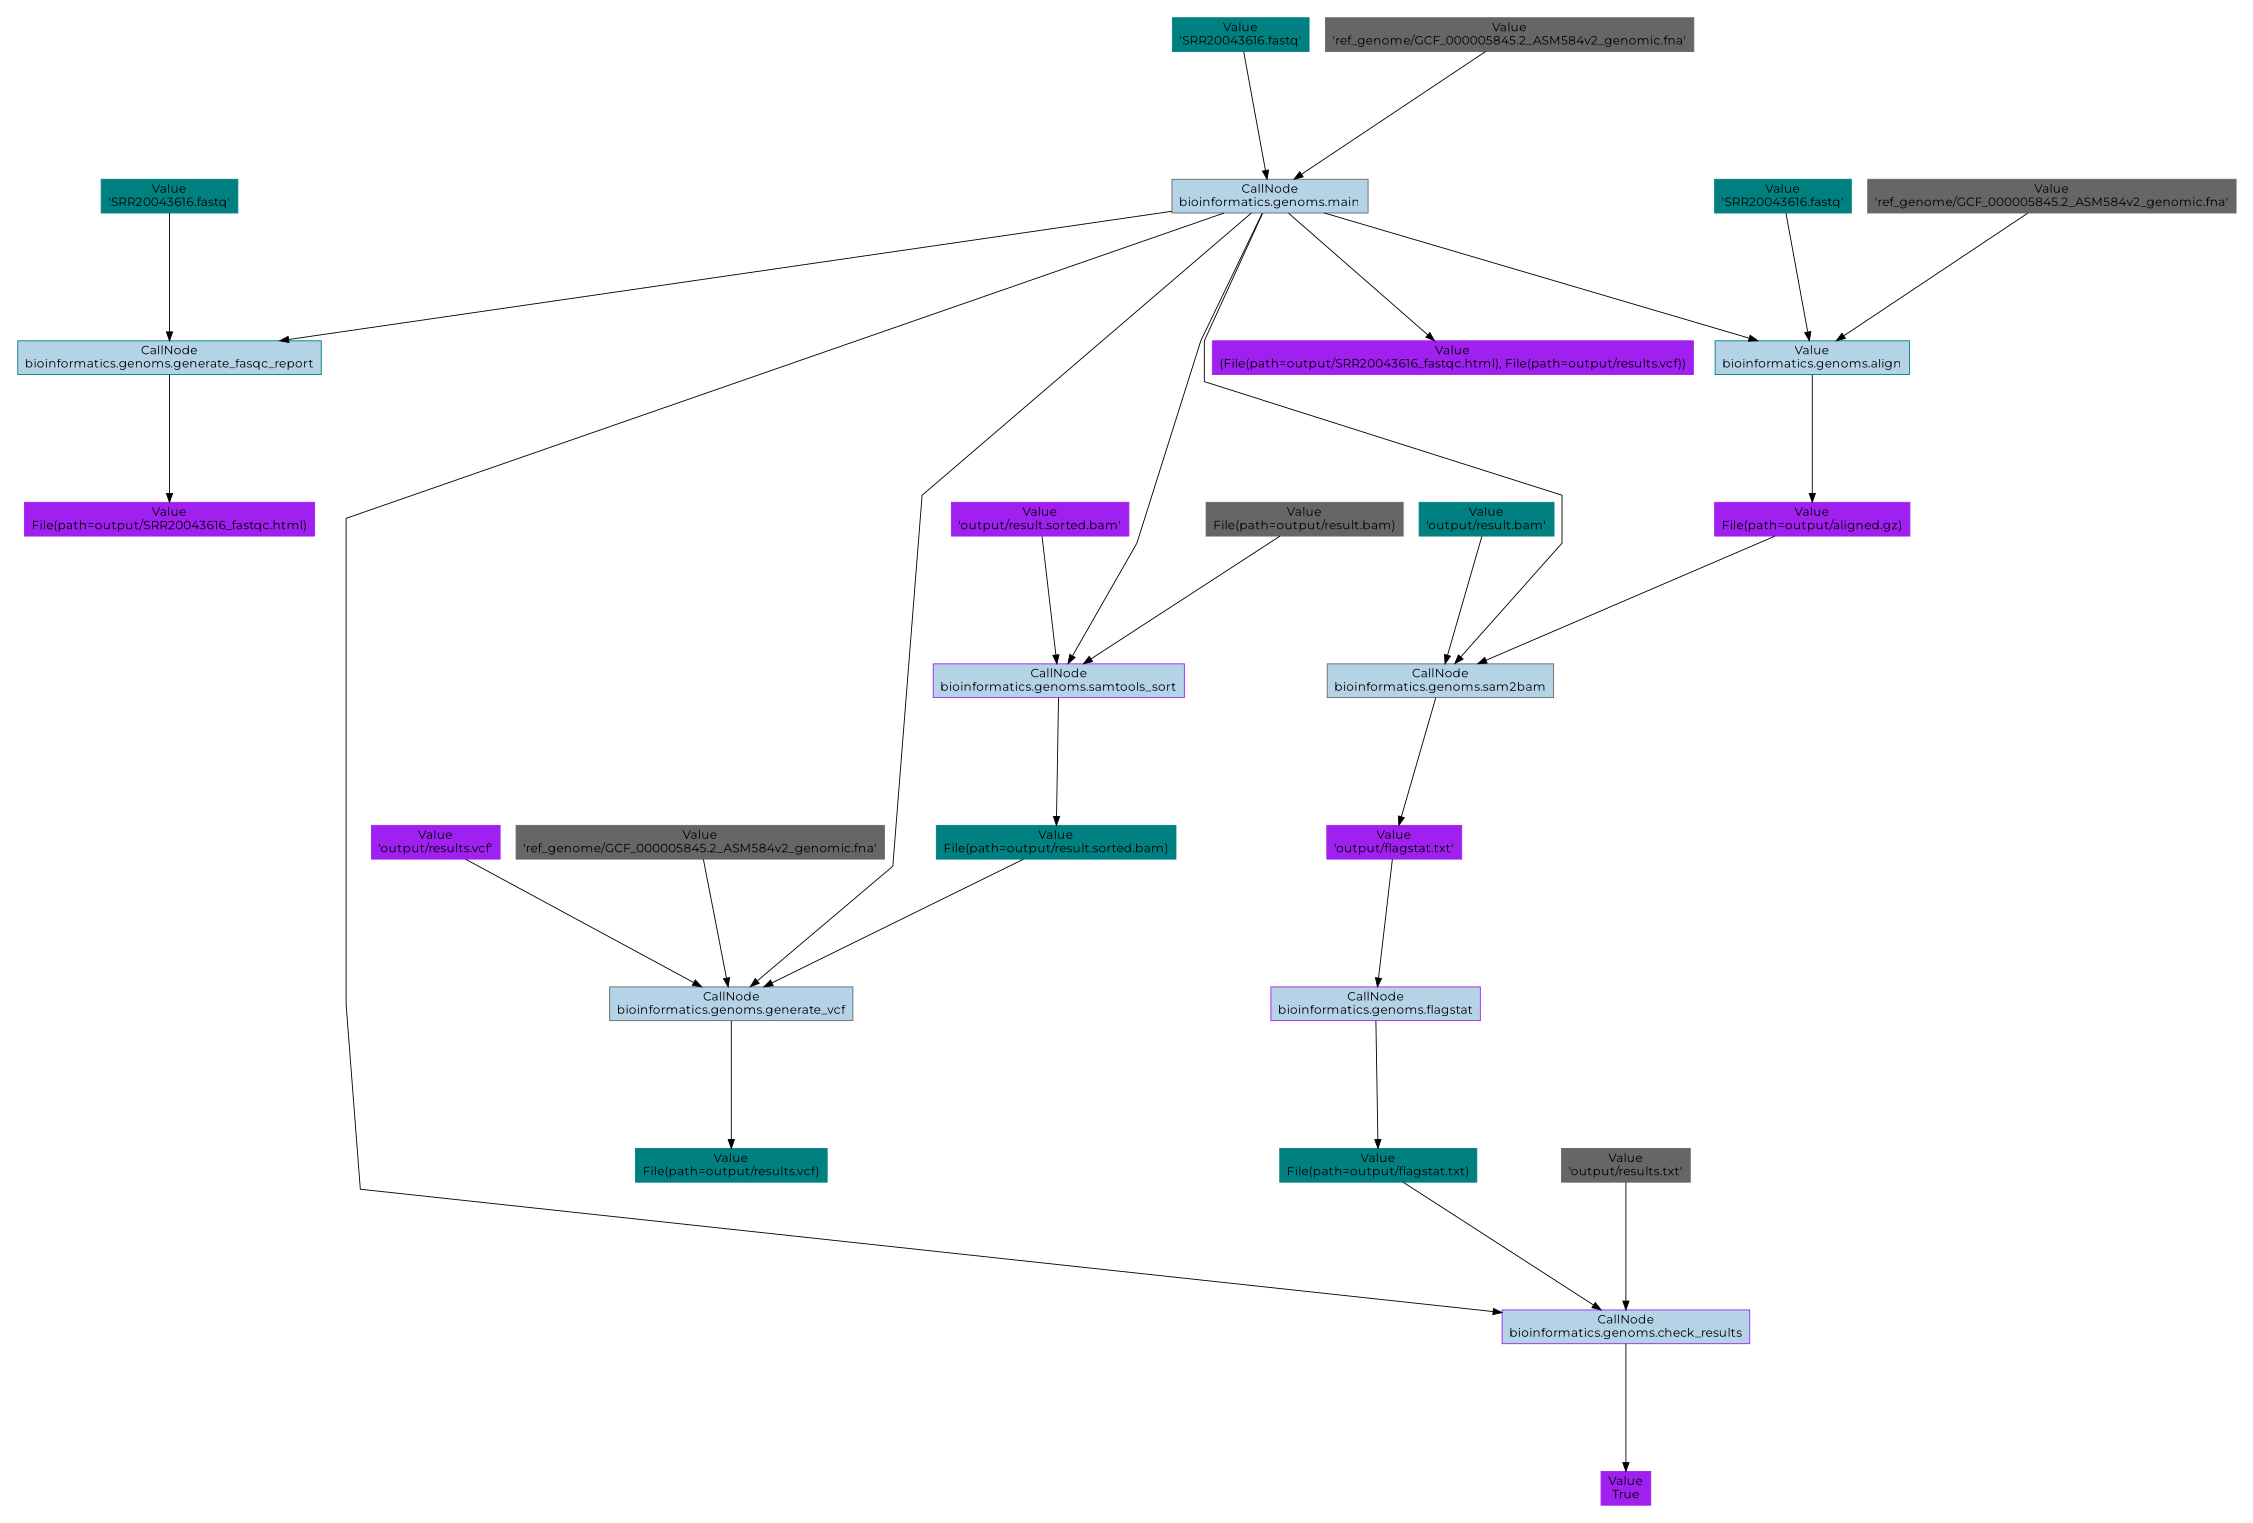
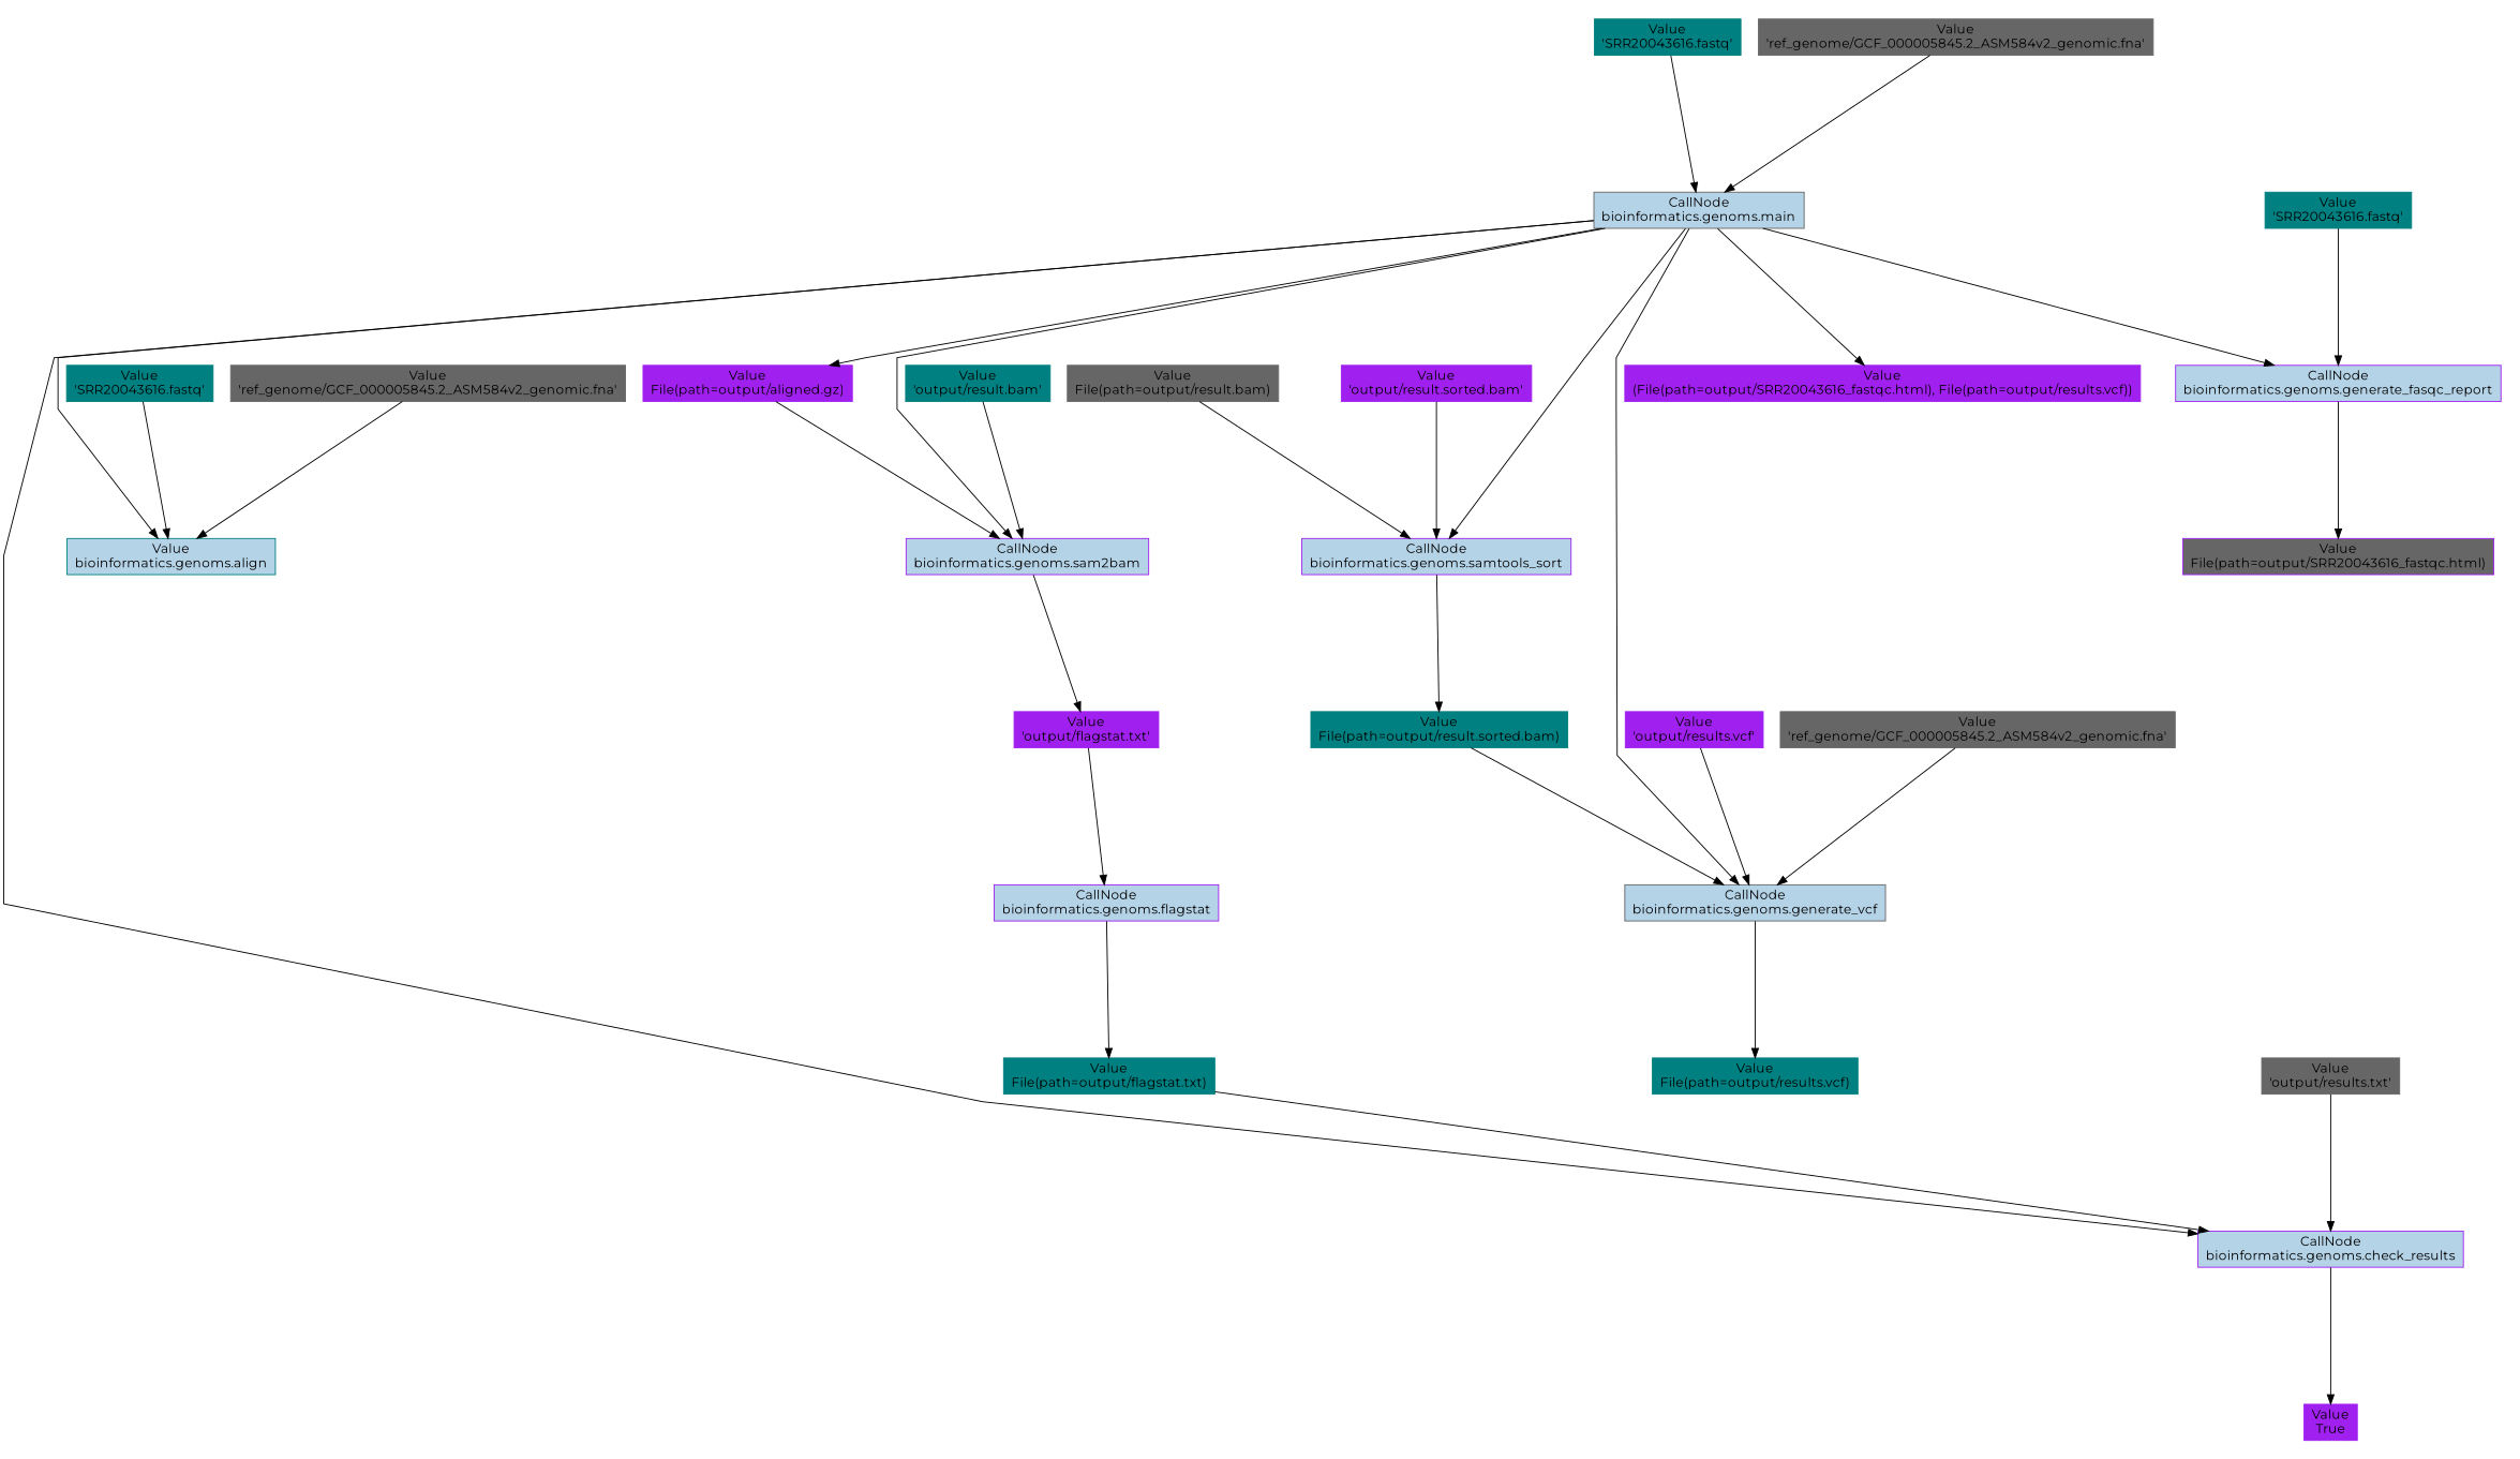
  digraph {
    clusterrank=local
    fontname=Montserrat
    rankdir=TB
    ranksep=2
    splines=polyline
    node [color=purple fontname=Montserrat shape=box style=filled]
    edge [fontname=Montserrat]
    n1 [color=teal fillcolor="#B5D3E7" height=0.52778 label="Value\nbioinformatics.genoms.align" width=2.5694]
    n2 [height=0.52778 label="Value\nFile(path=output/aligned.gz)" width=2.5694]
    n3 [color=gray40 height=0.52778 label="Value\n'ref_genome/GCF_000005845.2_ASM584v2_genomic.fna'" width=5.1528]
    n4 [color=teal height=0.52778 label="Value\n'SRR20043616.fastq'" width=2]
-   n5 [color=teal fillcolor="#B5D3E7" height=0.52778 label="CallNode\nbioinformatics.genoms.generate_fasqc_report" width=4.0694]
-   n6 [height=0.52778 label="Value\nFile(path=output/SRR20043616_fastqc.html)" width=3.9583]
+   n5 [fillcolor="#B5D3E7" height=0.52778 label="CallNode\nbioinformatics.genoms.generate_fasqc_report" width=4.0694]
+   n6 [height=0.52778 label="Value\nFile(path=output/SRR20043616_fastqc.html)" width=3.9583 fillcolor=gray40]
    n7 [color=teal height=0.52778 label="Value\n'SRR20043616.fastq'" width=2]
    n8 [color=gray40 fillcolor="#B5D3E7" height=0.52778 label="CallNode\nbioinformatics.genoms.main" width=2.5972]
    n9 [height=0.52778 label="Value\n(File(path=output/SRR20043616_fastqc.html), File(path=output/results.vcf))" width=6.5139]
    n10 [color=gray40 height=0.52778 label="Value\n'ref_genome/GCF_000005845.2_ASM584v2_genomic.fna'" width=5.1528]
    n11 [color=teal height=0.52778 label="Value\n'SRR20043616.fastq'" width=2]
-   n12 [color=gray40 fillcolor="#B5D3E7" height=0.52778 label="CallNode\nbioinformatics.genoms.sam2bam" width=3.0278]
+   n12 [fillcolor="#B5D3E7" height=0.52778 label="CallNode\nbioinformatics.genoms.sam2bam" width=3.0278]
    n13 [color=gray40 height=0.52778 label="Value\nFile(path=output/result.bam)" width=2.5972]
    n14 [color=teal height=0.52778 label="Value\n'output/result.bam'" width=1.7778]
    n15 [fillcolor="#B5D3E7" height=0.52778 label="CallNode\nbioinformatics.genoms.flagstat" width=2.7778]
    n16 [color=teal height=0.52778 label="Value\nFile(path=output/flagstat.txt)" width=2.5694]
    n17 [height=0.52778 label="Value\n'output/flagstat.txt'" width=1.7361]
    n18 [fillcolor="#B5D3E7" height=0.52778 label="CallNode\nbioinformatics.genoms.check_results" width=3.3194]
    n19 [height=0.52778 label="Value\nTrue" width=0.75]
    n20 [color=gray40 height=0.52778 label="Value\n'output/results.txt'" width=1.6944]
    n21 [fillcolor="#B5D3E7" height=0.52778 label="CallNode\nbioinformatics.genoms.samtools_sort" width=3.3611]
    n22 [color=teal height=0.52778 label="Value\nFile(path=output/result.sorted.bam)" width=3.1667]
    n23 [height=0.52778 label="Value\n'output/result.sorted.bam'" width=2.3472]
    n24 [color=gray40 fillcolor="#B5D3E7" height=0.52778 label="CallNode\nbioinformatics.genoms.generate_vcf" width=3.2639]
    n25 [color=teal height=0.52778 label="Value\nFile(path=output/results.vcf)" width=2.5556]
    n26 [color=gray40 height=0.52778 label="Value\n'ref_genome/GCF_000005845.2_ASM584v2_genomic.fna'" width=5.1528]
    n27 [height=0.52778 label="Value\n'output/results.vcf'" width=1.7361]
    subgraph cluster_1 {
      rank=same
      style=invis
      n1
      n2
      n3
      n4
    }
    subgraph cluster_2 {
      rank=same
      style=invis
      n5
      n6
      n7
    }
    subgraph cluster_3 {
      rank=same
      style=invis
      n8
      n9
      n10
      n11
    }
    subgraph cluster_4 {
      rank=same
      style=invis
      n12
      n13
      n14
    }
    subgraph cluster_5 {
      rank=same
      style=invis
      n15
      n16
      n17
    }
    subgraph cluster_6 {
      rank=same
      style=invis
      n18
      n19
      n20
    }
    subgraph cluster_7 {
      rank=same
      style=invis
      n21
      n22
      n23
    }
    subgraph cluster_8 {
      rank=same
      style=invis
      n24
      n25
      n26
      n27
    }
-   n1 -> n2
+   n8 -> n2
    n2 -> n12
    n3 -> n1
    n4 -> n1
    n5 -> n6
    n7 -> n5
    n8 -> n1
    n8 -> n5
    n8 -> n9
    n8 -> n12
    n8 -> n18
    n8 -> n21
    n8 -> n24
    n10 -> n8
    n11 -> n8
    n12 -> n17
    n13 -> n21
    n14 -> n12
    n15 -> n16
    n16 -> n18
    n17 -> n15
    n18 -> n19
    n20 -> n18
    n21 -> n22
    n22 -> n24
    n23 -> n21
    n24 -> n25
    n26 -> n24
    n27 -> n24
  }
